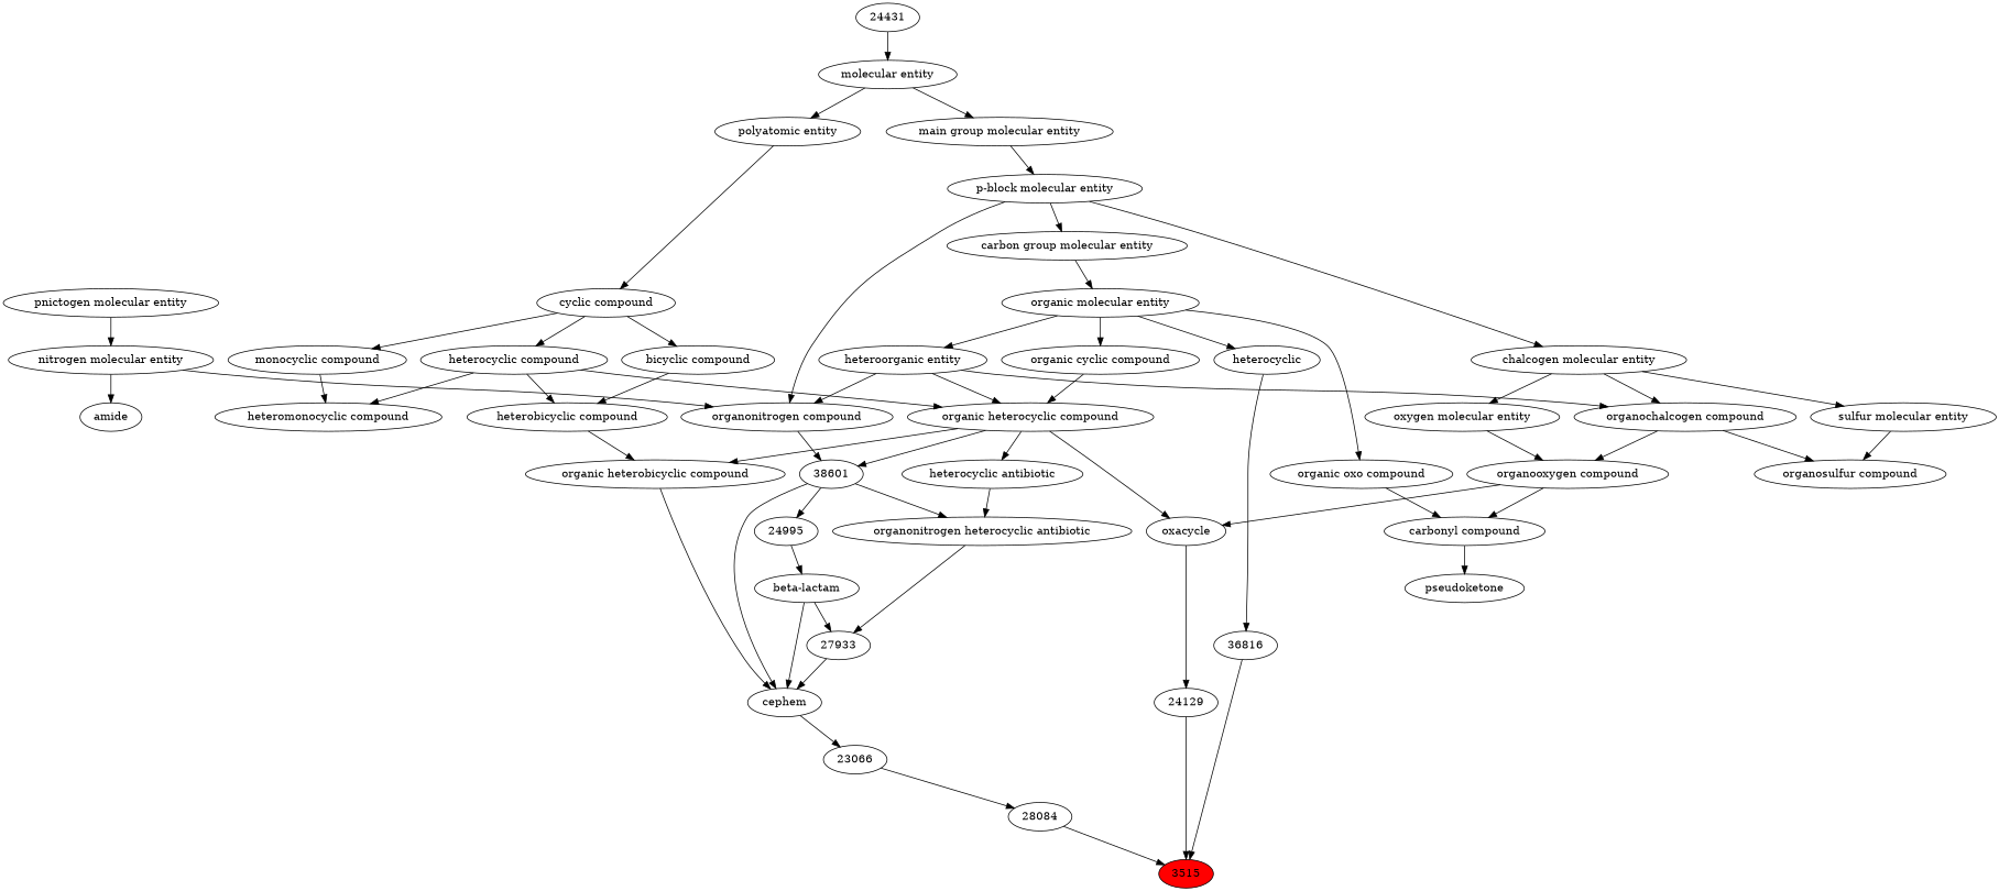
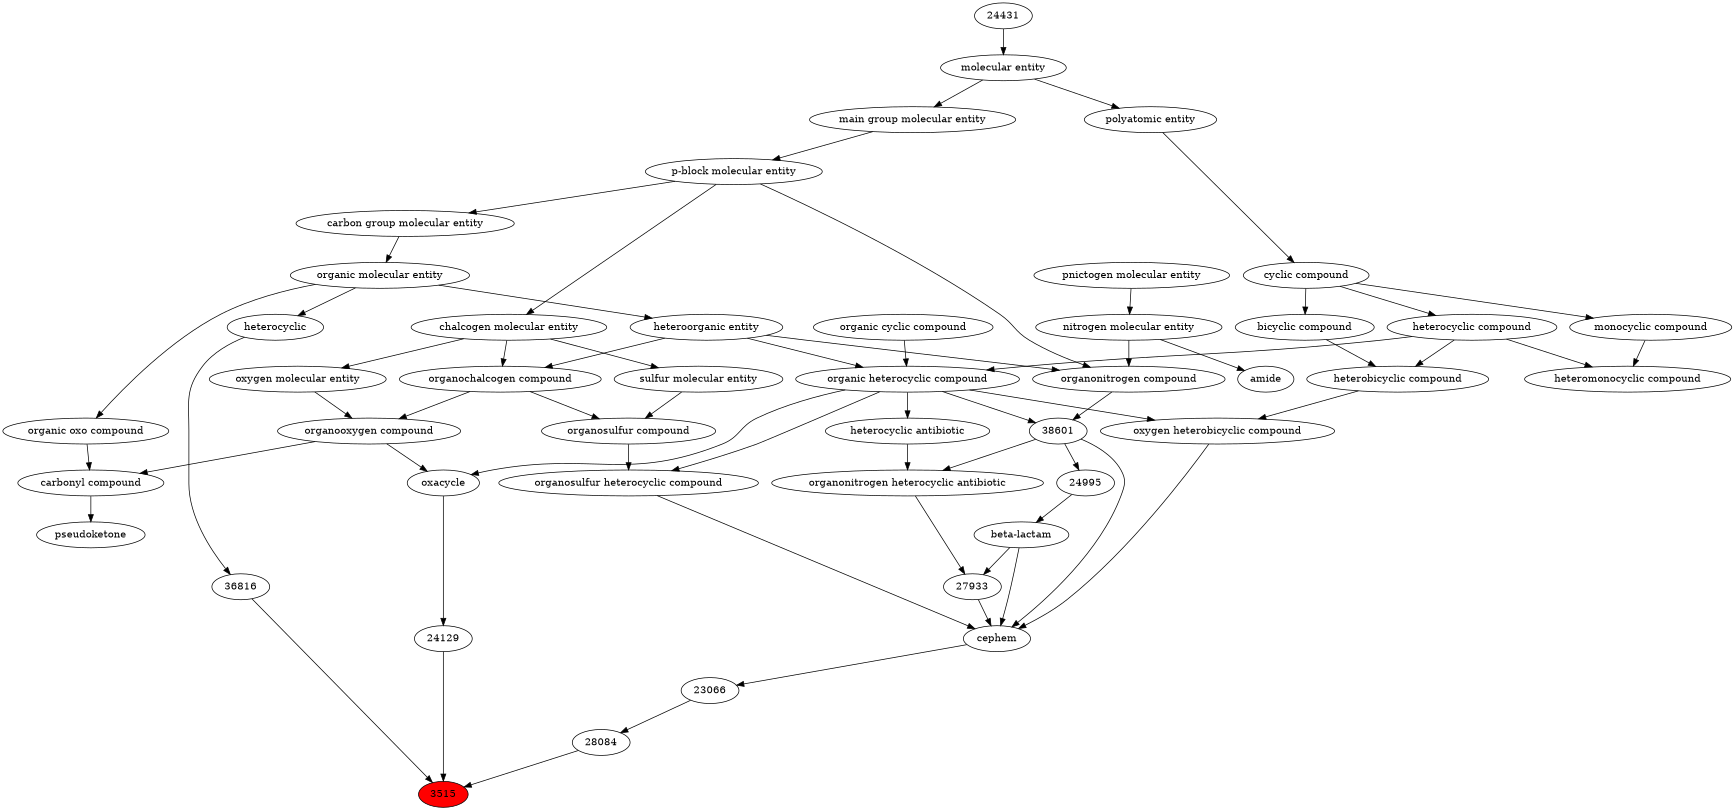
  digraph {
    n1 [fillcolor=red label=3515 style=filled]
    n2 [label=28084]
    n3 [label=24129]
    n4 [label=36816]
    n5 [label=23066]
    n6 [label=oxacycle]
    n7 [label=heterocyclic]
    n8 [label=cephem]
    n9 [label="heteromonocyclic compound"]
    n10 [label="organic heterocyclic compound"]
-   n11 [label="organic heterobicyclic compound"]
+   n11 [label="oxygen heterobicyclic compound"]
    n12 [label=38601]
+   n13 [label="organosulfur heterocyclic compound"]
    n14 [label="heterocyclic antibiotic"]
    n15 [label="organonitrogen heterocyclic antibiotic"]
    n16 [label=24995]
    n17 [label="organooxygen compound"]
    n18 [label="carbonyl compound"]
    n19 [label=pseudoketone]
    n20 [label="organic molecular entity"]
    n21 [label="heteroorganic entity"]
    n22 [label="organic cyclic compound"]
    n23 [label="organic oxo compound"]
    n24 [label="organochalcogen compound"]
    n25 [label="organonitrogen compound"]
    n26 [label=27933]
    n27 [label="beta-lactam"]
    n28 [label="heterocyclic compound"]
    n29 [label="heterobicyclic compound"]
    n30 [label="monocyclic compound"]
    n31 [label="organosulfur compound"]
    n32 [label="oxygen molecular entity"]
    n33 [label="carbon group molecular entity"]
    n34 [label="cyclic compound"]
    n35 [label="bicyclic compound"]
    n36 [label="chalcogen molecular entity"]
    n37 [label="sulfur molecular entity"]
    n38 [label="p-block molecular entity"]
    n39 [label="pnictogen molecular entity"]
    n40 [label="nitrogen molecular entity"]
    n41 [label=amide]
    n42 [label="polyatomic entity"]
    n43 [label="main group molecular entity"]
    n44 [label="molecular entity"]
    n45 [label=24431]
    n2 -> n1
    n3 -> n1
    n4 -> n1
    n5 -> n2
    n6 -> n3
    n7 -> n4
    n8 -> n5
    n10 -> n6
    n10 -> n11
    n10 -> n12
+   n10 -> n13
    n10 -> n14
    n11 -> n8
    n12 -> n8
    n12 -> n15
    n12 -> n16
+   n13 -> n8
    n14 -> n15
    n15 -> n26
    n16 -> n27
    n17 -> n6
    n17 -> n18
    n18 -> n19
    n20 -> n7
    n20 -> n21
-   n20 -> n22
    n20 -> n23
    n21 -> n10
    n21 -> n24
    n21 -> n25
    n22 -> n10
    n23 -> n18
    n24 -> n17
    n24 -> n31
    n25 -> n12
    n26 -> n8
    n27 -> n8
    n27 -> n26
    n28 -> n9
    n28 -> n10
    n28 -> n29
    n29 -> n11
    n30 -> n9
+   n31 -> n13
    n32 -> n17
    n33 -> n20
    n34 -> n28
    n34 -> n30
    n34 -> n35
    n35 -> n29
    n36 -> n24
    n36 -> n32
    n36 -> n37
    n37 -> n31
    n38 -> n25
    n38 -> n33
    n38 -> n36
    n39 -> n40
    n40 -> n25
    n40 -> n41
    n42 -> n34
    n43 -> n38
    n44 -> n42
    n44 -> n43
    n45 -> n44
  }
